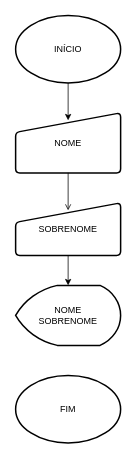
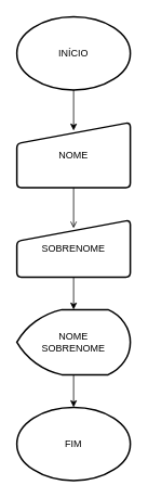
  <mxCell id="0" />
  <mxCell id="1" parent="0" />
  <mxCell id="2" value="&lt;font style=&quot;vertical-align: inherit;&quot;&gt;&lt;font style=&quot;vertical-align: inherit;&quot;&gt;&lt;font style=&quot;vertical-align: inherit;&quot;&gt;&lt;font style=&quot;vertical-align: inherit;&quot;&gt;&lt;font style=&quot;vertical-align: inherit;&quot;&gt;&lt;font style=&quot;vertical-align: inherit;&quot;&gt;INÍCIO&lt;/font&gt;&lt;/font&gt;&lt;/font&gt;&lt;/font&gt;&lt;/font&gt;&lt;/font&gt;" style="strokeWidth=2;html=1;shape=mxgraph.flowchart.start_1;whiteSpace=wrap;" parent="1" vertex="1"><mxGeometry x="20" y="20" width="140" height="90" as="geometry" /></mxCell>
  <mxCell id="3" value="&lt;font style=&quot;vertical-align: inherit;&quot;&gt;&lt;font style=&quot;vertical-align: inherit;&quot;&gt;FIM&lt;/font&gt;&lt;/font&gt;" style="strokeWidth=2;html=1;shape=mxgraph.flowchart.start_1;whiteSpace=wrap;" parent="1" vertex="1"><mxGeometry x="20" y="500" width="140" height="90" as="geometry" /></mxCell>
  <mxCell id="4" value="&lt;font style=&quot;vertical-align: inherit;&quot;&gt;&lt;font style=&quot;vertical-align: inherit;&quot;&gt;NOME&lt;/font&gt;&lt;/font&gt;" style="html=1;strokeWidth=2;shape=manualInput;whiteSpace=wrap;rounded=1;size=26;arcSize=11;" parent="1" vertex="1"><mxGeometry x="20" y="150" width="140" height="80" as="geometry" /></mxCell>
  <mxCell id="5" value="&lt;font style=&quot;vertical-align: inherit;&quot;&gt;&lt;font style=&quot;vertical-align: inherit;&quot;&gt;SOBRENOME&lt;/font&gt;&lt;/font&gt;" style="html=1;strokeWidth=2;shape=manualInput;whiteSpace=wrap;rounded=1;size=26;arcSize=11;" parent="1" vertex="1"><mxGeometry x="20" y="270" width="140" height="70" as="geometry" /></mxCell>
  <mxCell id="6" value="&lt;font style=&quot;vertical-align: inherit;&quot;&gt;&lt;font style=&quot;vertical-align: inherit;&quot;&gt;NOME&lt;/font&gt;&lt;/font&gt;&lt;div&gt;&lt;font style=&quot;vertical-align: inherit;&quot;&gt;&lt;font style=&quot;vertical-align: inherit;&quot;&gt;&lt;font style=&quot;vertical-align: inherit;&quot;&gt;&lt;font style=&quot;vertical-align: inherit;&quot;&gt;SOBRENOME&lt;/font&gt;&lt;/font&gt;&lt;/font&gt;&lt;/font&gt;&lt;/div&gt;" style="strokeWidth=2;html=1;shape=mxgraph.flowchart.display;whiteSpace=wrap;" parent="1" vertex="1"><mxGeometry x="20" y="380" width="140" height="80" as="geometry" /></mxCell>
  <mxCell id="7" style="edgeStyle=orthogonalEdgeStyle;rounded=0;orthogonalLoop=1;jettySize=auto;html=1;exitX=0.5;exitY=1;exitDx=0;exitDy=0;exitPerimeter=0;entryX=0.5;entryY=0.125;entryDx=0;entryDy=0;entryPerimeter=0;" edge="1" parent="1" source="2" target="4"><mxGeometry relative="1" as="geometry" /></mxCell>
  <mxCell id="8" style="edgeStyle=orthogonalEdgeStyle;rounded=0;orthogonalLoop=1;jettySize=auto;html=1;exitX=0.5;exitY=1;exitDx=0;exitDy=0;entryX=0.5;entryY=0.143;entryDx=0;entryDy=0;entryPerimeter=0;endArrow=open;" edge="1" parent="1" source="4" target="5"><mxGeometry relative="1" as="geometry" /></mxCell>
  <mxCell id="9" style="edgeStyle=orthogonalEdgeStyle;rounded=0;orthogonalLoop=1;jettySize=auto;html=1;exitX=0.5;exitY=1;exitDx=0;exitDy=0;entryX=0.5;entryY=0;entryDx=0;entryDy=0;entryPerimeter=0;" edge="1" parent="1" source="5" target="6"><mxGeometry relative="1" as="geometry" /></mxCell>
+ <mxCell id="10" style="edgeStyle=orthogonalEdgeStyle;rounded=0;orthogonalLoop=1;jettySize=auto;html=1;exitX=0.5;exitY=1;exitDx=0;exitDy=0;exitPerimeter=0;entryX=0.5;entryY=0;entryDx=0;entryDy=0;entryPerimeter=0;" edge="1" parent="1" source="6" target="3"><mxGeometry relative="1" as="geometry" /></mxCell>
